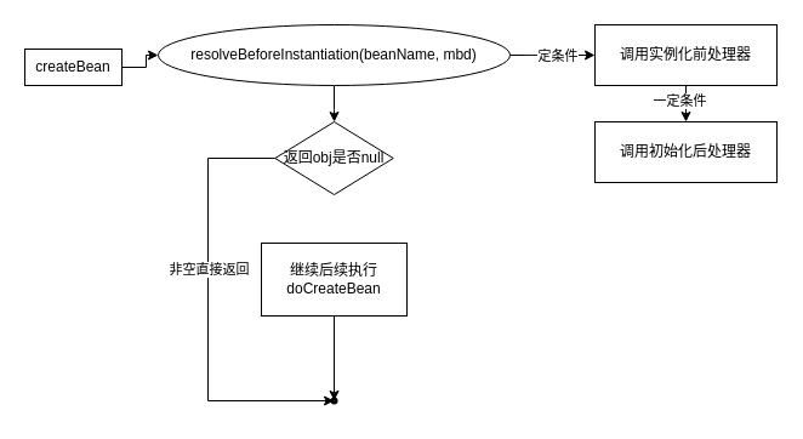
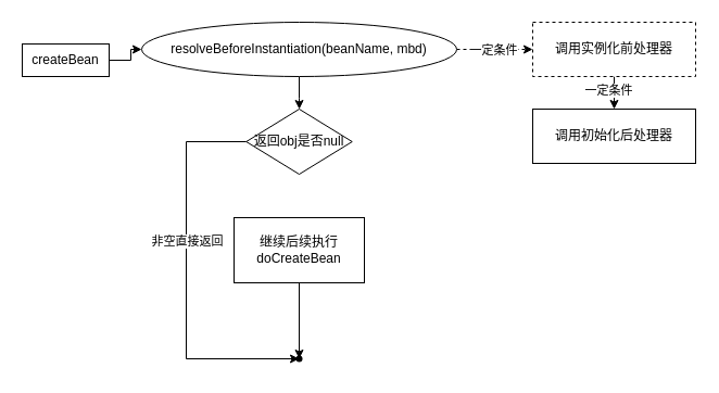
  <mxCell id="0" />
  <mxCell id="1" parent="0" />
  <mxCell id="2" value="" style="edgeStyle=orthogonalEdgeStyle;rounded=0;orthogonalLoop=1;jettySize=auto;html=1;" edge="1" parent="1" source="3" target="7"><mxGeometry relative="1" as="geometry" /></mxCell>
  <mxCell id="3" value="createBean" style="rounded=0;whiteSpace=wrap;html=1;" vertex="1" parent="1"><mxGeometry x="20" y="40" width="80" height="30" as="geometry" /></mxCell>
- <mxCell id="4" value="" style="edgeStyle=orthogonalEdgeStyle;rounded=0;orthogonalLoop=1;jettySize=auto;html=1;" edge="1" parent="1" source="7" target="10"><mxGeometry relative="1" as="geometry" /></mxCell>
+ <mxCell id="4" value="" style="edgeStyle=orthogonalEdgeStyle;rounded=0;orthogonalLoop=1;jettySize=auto;html=1;dashed=1;" edge="1" parent="1" source="7" target="10"><mxGeometry relative="1" as="geometry" /></mxCell>
  <mxCell id="5" value="一定条件" style="edgeLabel;html=1;align=center;verticalAlign=middle;resizable=0;points=[];" vertex="1" connectable="0" parent="4"><mxGeometry x="-0.044" relative="1" as="geometry"><mxPoint as="offset" /></mxGeometry></mxCell>
  <mxCell id="6" value="" style="edgeStyle=orthogonalEdgeStyle;rounded=0;orthogonalLoop=1;jettySize=auto;html=1;" edge="1" parent="1" source="7" target="14"><mxGeometry relative="1" as="geometry" /></mxCell>
  <mxCell id="7" value="resolveBeforeInstantiation(beanName, mbd)" style="ellipse;whiteSpace=wrap;html=1;" vertex="1" parent="1"><mxGeometry x="130" y="20" width="290" height="50" as="geometry" /></mxCell>
  <mxCell id="8" value="" style="edgeStyle=orthogonalEdgeStyle;rounded=0;orthogonalLoop=1;jettySize=auto;html=1;" edge="1" parent="1" source="10" target="11"><mxGeometry relative="1" as="geometry" /></mxCell>
  <mxCell id="9" value="一定条件" style="edgeLabel;html=1;align=center;verticalAlign=middle;resizable=0;points=[];" vertex="1" connectable="0" parent="8"><mxGeometry x="-0.168" y="3" relative="1" as="geometry"><mxPoint x="-3" y="-7" as="offset" /></mxGeometry></mxCell>
- <mxCell id="10" value="调用实例化前处理器" style="whiteSpace=wrap;html=1;rounded=0;" vertex="1" parent="1"><mxGeometry x="490" y="20" width="150" height="50" as="geometry" /></mxCell>
+ <mxCell id="10" value="调用实例化前处理器" style="whiteSpace=wrap;html=1;rounded=0;dashed=1;" vertex="1" parent="1"><mxGeometry x="490" y="20" width="150" height="50" as="geometry" /></mxCell>
  <mxCell id="11" value="调用初始化后处理器" style="whiteSpace=wrap;html=1;rounded=0;" vertex="1" parent="1"><mxGeometry x="490" y="100" width="150" height="50" as="geometry" /></mxCell>
  <mxCell id="12" style="edgeStyle=orthogonalEdgeStyle;rounded=0;orthogonalLoop=1;jettySize=auto;html=1;entryX=0.21;entryY=0.338;entryDx=0;entryDy=0;entryPerimeter=0;" edge="1" parent="1" source="14" target="17"><mxGeometry relative="1" as="geometry"><mxPoint x="170" y="330" as="targetPoint" /><Array as="points"><mxPoint x="171" y="130" /><mxPoint x="171" y="330" /></Array></mxGeometry></mxCell>
  <mxCell id="13" value="非空直接返回" style="edgeLabel;html=1;align=center;verticalAlign=middle;resizable=0;points=[];" vertex="1" connectable="0" parent="12"><mxGeometry x="-0.182" relative="1" as="geometry"><mxPoint as="offset" /></mxGeometry></mxCell>
  <mxCell id="14" value="返回obj是否null" style="rhombus;whiteSpace=wrap;html=1;rounded=0;" vertex="1" parent="1"><mxGeometry x="226.25" y="100" width="97.5" height="60" as="geometry" /></mxCell>
  <mxCell id="15" value="" style="edgeStyle=orthogonalEdgeStyle;rounded=0;orthogonalLoop=1;jettySize=auto;html=1;" edge="1" parent="1" source="16" target="17"><mxGeometry relative="1" as="geometry" /></mxCell>
  <mxCell id="16" value="继续后续执行doCreateBean" style="whiteSpace=wrap;html=1;rounded=0;" vertex="1" parent="1"><mxGeometry x="215" y="200" width="120" height="60" as="geometry" /></mxCell>
  <mxCell id="17" value="" style="shape=waypoint;sketch=0;size=6;pointerEvents=1;points=[];fillColor=default;resizable=0;rotatable=0;perimeter=centerPerimeter;snapToPoint=1;rounded=0;" vertex="1" parent="1"><mxGeometry x="265" y="320" width="20" height="20" as="geometry" /></mxCell>
